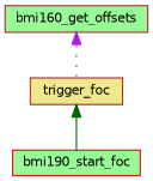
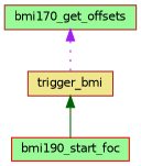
  digraph {
    rankdir=TB
    node [color=brown fillcolor=palegreen fontname=Helvetica fontsize=10 shape=record style=filled]
    edge [dir=back fontname=Helvetica fontsize=10 labelfontname=Helvetica labelfontsize=10]
-   n1 [fontcolor=black height=0.2 label=bmi160_get_offsets width=0.4]
-   n2 [fillcolor=khaki height=0.2 label=trigger_foc width=0.4]
+   n1 [fontcolor=black height=0.2 label=bmi170_get_offsets width=0.4]
+   n2 [fillcolor=khaki height=0.2 label=trigger_bmi width=0.4]
    n3 [color=red height=0.2 label=bmi190_start_foc width=0.4]
    n1 -> n2 [color=purple style=dotted]
    n2 -> n3 [color=darkgreen style=solid]
  }
